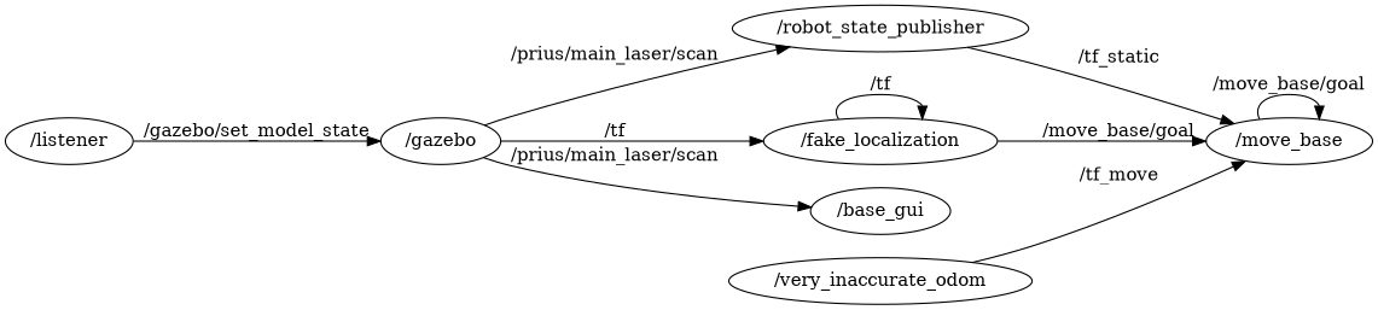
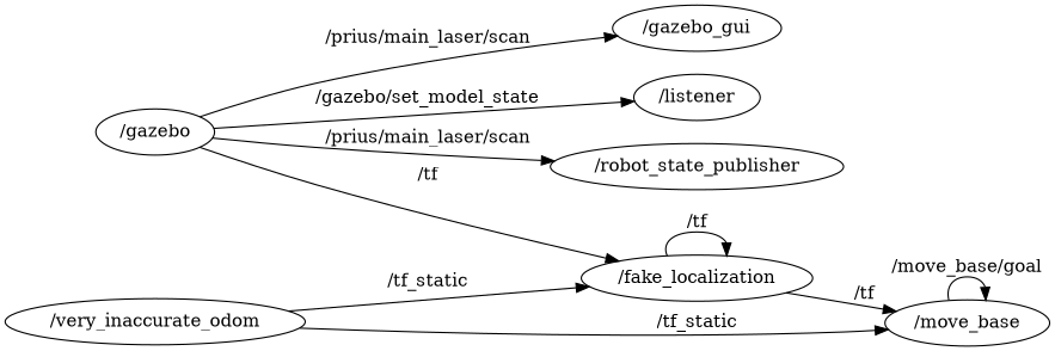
  digraph {
    compound=True
    rank=same
    rankdir=LR
    ranksep=0.2
    node [shape=ellipse]
    edge [penwidth=1]
    n1 [height=0.5 label="/robot_state_publisher" width=2.4734]
    n2 [height=0.5 label="/move_base" width=1.4804]
    n3 [height=0.5 label="/fake_localization" width=2.0401]
-   n4 [height=0.5 label="/base_gui" width=1.4985]
+   n4 [height=0.5 label="/gazebo_gui" width=1.4985]
    n5 [height=0.5 label="/listener" width=1.0832]
    n6 [height=0.5 label="/gazebo" width=1.0652]
    n7 [height=0.5 label="/very_inaccurate_odom" width=2.6178]
-   n1 -> n2 [label="/tf_static"]
    n2 -> n2 [label="/move_base/goal"]
-   n3 -> n2 [label="/move_base/goal"]
+   n3 -> n2 [label="/tf"]
    n3 -> n3 [label="/tf"]
-   n5 -> n6 [label="/gazebo/set_model_state"]
+   n6 -> n5 [label="/gazebo/set_model_state"]
    n6 -> n1 [label="/prius/main_laser/scan"]
    n6 -> n3 [label="/tf"]
    n6 -> n4 [label="/prius/main_laser/scan"]
-   n7 -> n2 [label="/tf_move"]
+   n7 -> n2 [label="/tf_static"]
+   n7 -> n3 [label="/tf_static"]
  }
